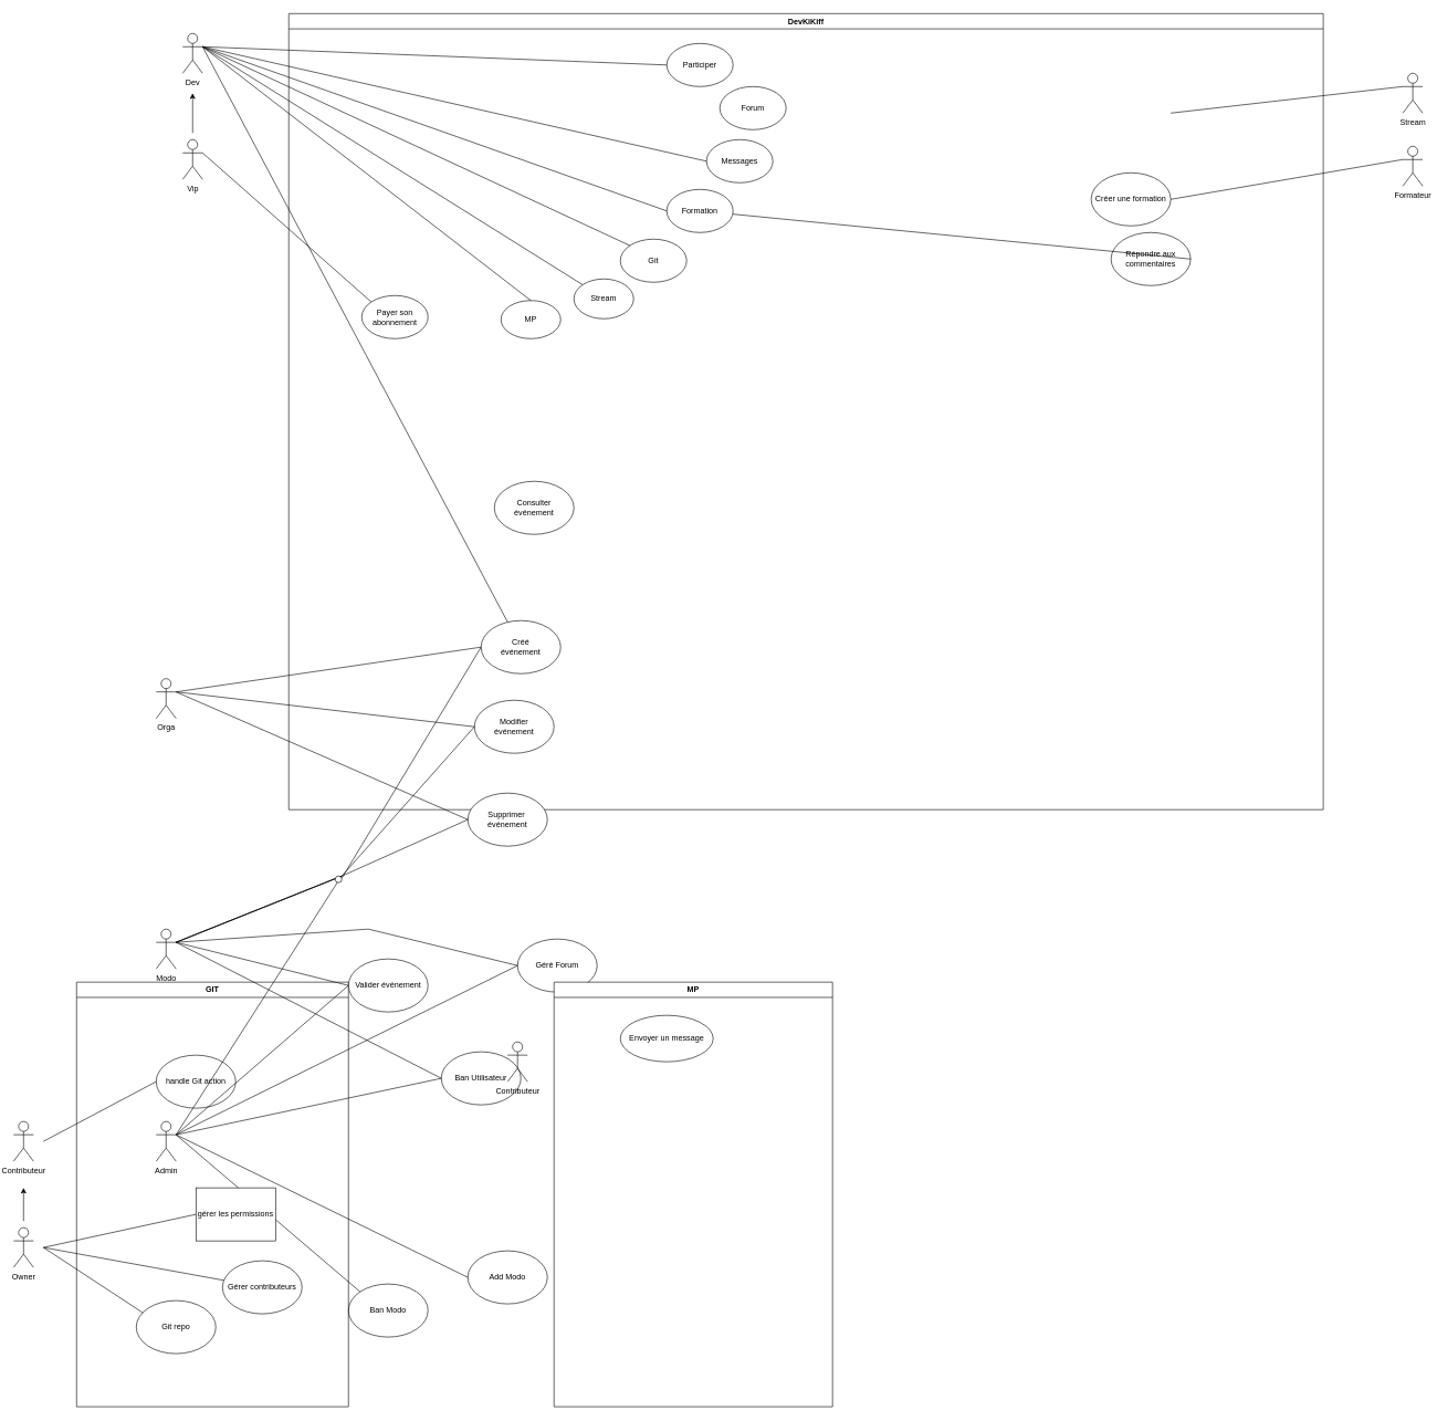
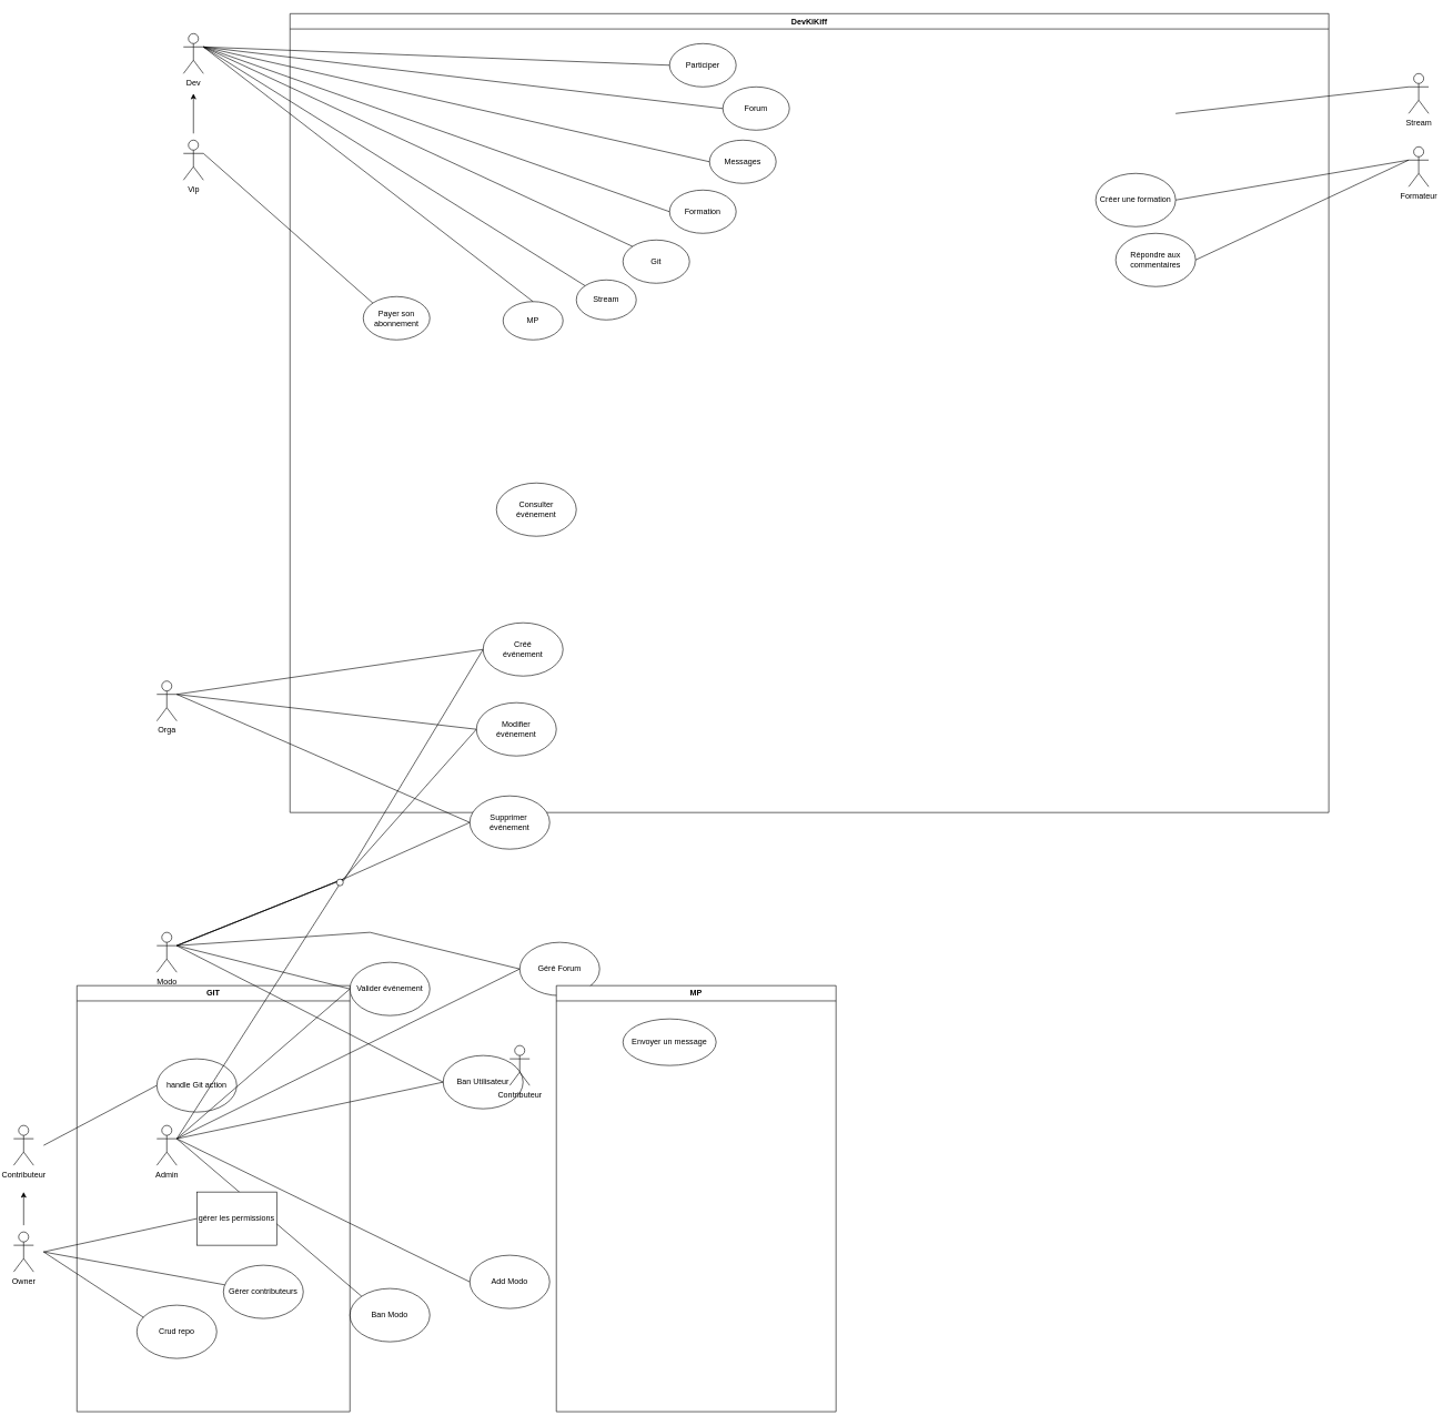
  <mxCell id="0" />
  <mxCell id="1" parent="0" />
  <mxCell id="2" value="DevKiKiff" style="swimlane;whiteSpace=wrap;html=1;" parent="1" vertex="1"><mxGeometry x="435" y="20" width="1560" height="1200" as="geometry" /></mxCell>
  <mxCell id="3" value="Participer" style="ellipse;whiteSpace=wrap;html=1;" parent="2" vertex="1"><mxGeometry x="570" y="45" width="100" height="65" as="geometry" /></mxCell>
  <mxCell id="4" value="Formation" style="ellipse;whiteSpace=wrap;html=1;" parent="2" vertex="1"><mxGeometry x="570" y="265" width="100" height="65" as="geometry" /></mxCell>
  <mxCell id="5" value="Forum" style="ellipse;whiteSpace=wrap;html=1;" parent="2" vertex="1"><mxGeometry x="650" y="110" width="100" height="65" as="geometry" /></mxCell>
  <mxCell id="6" value="Ban Modo" style="ellipse;whiteSpace=wrap;html=1;" parent="2" vertex="1"><mxGeometry x="90" y="1915" width="120" height="80" as="geometry" /></mxCell>
  <mxCell id="7" value="Messages" style="ellipse;whiteSpace=wrap;html=1;" parent="2" vertex="1"><mxGeometry x="630" y="190" width="100" height="65" as="geometry" /></mxCell>
  <mxCell id="8" value="Add Modo" style="ellipse;whiteSpace=wrap;html=1;" parent="2" vertex="1"><mxGeometry x="270" y="1865" width="120" height="80" as="geometry" /></mxCell>
  <mxCell id="9" value="Payer son abonnement" style="ellipse;whiteSpace=wrap;html=1;" parent="2" vertex="1"><mxGeometry x="110" y="425" width="100" height="65" as="geometry" /></mxCell>
  <mxCell id="10" value="Git" style="ellipse;whiteSpace=wrap;html=1;" parent="2" vertex="1"><mxGeometry x="500" y="340" width="100" height="65" as="geometry" /></mxCell>
  <mxCell id="11" value="Créer une formation" style="ellipse;whiteSpace=wrap;html=1;" parent="2" vertex="1"><mxGeometry x="1210" y="240" width="120" height="80" as="geometry" /></mxCell>
  <mxCell id="12" value="Stream" style="ellipse;whiteSpace=wrap;html=1;" parent="2" vertex="1"><mxGeometry x="430" y="400" width="90" height="60" as="geometry" /></mxCell>
  <mxCell id="13" value="Ban Utilisateur" style="ellipse;whiteSpace=wrap;html=1;" parent="2" vertex="1"><mxGeometry x="230" y="1565" width="120" height="80" as="geometry" /></mxCell>
  <mxCell id="14" value="MP" style="ellipse;whiteSpace=wrap;html=1;" parent="2" vertex="1"><mxGeometry x="320" y="432.5" width="90" height="57.5" as="geometry" /></mxCell>
  <mxCell id="15" value="Valider événement" style="ellipse;whiteSpace=wrap;html=1;" parent="2" vertex="1"><mxGeometry x="90" y="1425" width="120" height="80" as="geometry" /></mxCell>
  <mxCell id="16" value="Géré Forum" style="ellipse;whiteSpace=wrap;html=1;" parent="2" vertex="1"><mxGeometry x="345" y="1395" width="120" height="80" as="geometry" /></mxCell>
  <mxCell id="17" value="Consulter&lt;br&gt;événement" style="ellipse;whiteSpace=wrap;html=1;" parent="2" vertex="1"><mxGeometry x="310" y="705" width="120" height="80" as="geometry" /></mxCell>
  <mxCell id="18" value="Modifier&lt;br&gt;événement" style="ellipse;whiteSpace=wrap;html=1;" parent="2" vertex="1"><mxGeometry x="280" y="1035" width="120" height="80" as="geometry" /></mxCell>
  <mxCell id="19" value="Supprimer&amp;nbsp;&lt;br&gt;événement" style="ellipse;whiteSpace=wrap;html=1;" parent="2" vertex="1"><mxGeometry x="270" y="1175" width="120" height="80" as="geometry" /></mxCell>
  <mxCell id="20" value="Créé&lt;br&gt;événement" style="ellipse;whiteSpace=wrap;html=1;" parent="2" vertex="1"><mxGeometry x="290" y="915" width="120" height="80" as="geometry" /></mxCell>
  <mxCell id="21" value="Dev" style="shape=umlActor;verticalLabelPosition=bottom;verticalAlign=top;html=1;outlineConnect=0;" parent="1" vertex="1"><mxGeometry x="275" y="50" width="30" height="60" as="geometry" /></mxCell>
  <mxCell id="22" style="edgeStyle=orthogonalEdgeStyle;rounded=0;orthogonalLoop=1;jettySize=auto;html=1;" parent="1" edge="1"><mxGeometry relative="1" as="geometry"><mxPoint x="290" y="140" as="targetPoint" /><mxPoint x="290" y="200" as="sourcePoint" /></mxGeometry></mxCell>
  <mxCell id="23" value="Vip&lt;div&gt;&lt;br/&gt;&lt;/div&gt;" style="shape=umlActor;verticalLabelPosition=bottom;verticalAlign=top;html=1;outlineConnect=0;" parent="1" vertex="1"><mxGeometry x="275" y="210" width="30" height="60" as="geometry" /></mxCell>
  <mxCell id="24" value="" style="endArrow=none;html=1;rounded=0;exitX=1;exitY=0.333;exitDx=0;exitDy=0;exitPerimeter=0;entryX=0;entryY=0.5;entryDx=0;entryDy=0;" parent="1" source="21" target="3" edge="1"><mxGeometry width="50" height="50" relative="1" as="geometry"><mxPoint x="385" y="100" as="sourcePoint" /><mxPoint x="435" y="50" as="targetPoint" /></mxGeometry></mxCell>
  <mxCell id="25" value="Orga" style="shape=umlActor;verticalLabelPosition=bottom;verticalAlign=top;html=1;outlineConnect=0;" parent="1" vertex="1"><mxGeometry x="235" y="1022.5" width="30" height="60" as="geometry" /></mxCell>
- <mxCell id="26" value="" style="endArrow=none;html=1;rounded=0;exitX=1;exitY=0.333;exitDx=0;exitDy=0;exitPerimeter=0;" parent="1" source="21" target="20" edge="1"><mxGeometry width="50" height="50" relative="1" as="geometry"><mxPoint x="355" y="160" as="sourcePoint" /><mxPoint x="405" y="110" as="targetPoint" /></mxGeometry></mxCell>
+ <mxCell id="26" value="" style="endArrow=none;html=1;rounded=0;exitX=1;exitY=0.333;exitDx=0;exitDy=0;exitPerimeter=0;entryX=0;entryY=0.5;entryDx=0;entryDy=0;" parent="1" source="21" target="5" edge="1"><mxGeometry width="50" height="50" relative="1" as="geometry"><mxPoint x="355" y="160" as="sourcePoint" /><mxPoint x="405" y="110" as="targetPoint" /></mxGeometry></mxCell>
  <mxCell id="27" value="Modo" style="shape=umlActor;verticalLabelPosition=bottom;verticalAlign=top;html=1;outlineConnect=0;" parent="1" vertex="1"><mxGeometry x="235" y="1400" width="30" height="60" as="geometry" /></mxCell>
  <mxCell id="28" value="" style="endArrow=none;html=1;rounded=0;entryX=0;entryY=0.5;entryDx=0;entryDy=0;exitX=1;exitY=0.333;exitDx=0;exitDy=0;exitPerimeter=0;" parent="1" target="4" edge="1"><mxGeometry width="50" height="50" relative="1" as="geometry"><mxPoint x="305" y="70" as="sourcePoint" /><mxPoint x="395" y="190" as="targetPoint" /></mxGeometry></mxCell>
  <mxCell id="29" value="Admin&lt;div&gt;&lt;br&gt;&lt;/div&gt;" style="shape=umlActor;verticalLabelPosition=bottom;verticalAlign=top;html=1;outlineConnect=0;" parent="1" vertex="1"><mxGeometry x="235" y="1690" width="30" height="60" as="geometry" /></mxCell>
  <mxCell id="30" value="" style="endArrow=none;html=1;rounded=0;entryX=1;entryY=0.333;entryDx=0;entryDy=0;entryPerimeter=0;exitX=0;exitY=0.5;exitDx=0;exitDy=0;" parent="1" source="7" target="21" edge="1"><mxGeometry width="50" height="50" relative="1" as="geometry"><mxPoint x="605" y="380" as="sourcePoint" /><mxPoint x="655" y="330" as="targetPoint" /></mxGeometry></mxCell>
  <mxCell id="31" value="Stream" style="shape=umlActor;verticalLabelPosition=bottom;verticalAlign=top;html=1;outlineConnect=0;" parent="1" vertex="1"><mxGeometry x="2115" y="110" width="30" height="60" as="geometry" /></mxCell>
  <mxCell id="32" value="Formateur&lt;div&gt;&lt;br/&gt;&lt;/div&gt;" style="shape=umlActor;verticalLabelPosition=bottom;verticalAlign=top;html=1;outlineConnect=0;" parent="1" vertex="1"><mxGeometry x="2115" y="220" width="30" height="60" as="geometry" /></mxCell>
  <mxCell id="33" value="" style="endArrow=none;html=1;rounded=0;exitX=0;exitY=0;exitDx=0;exitDy=0;entryX=1;entryY=0.333;entryDx=0;entryDy=0;entryPerimeter=0;" parent="1" source="9" target="23" edge="1"><mxGeometry width="50" height="50" relative="1" as="geometry"><mxPoint x="815" y="330" as="sourcePoint" /><mxPoint x="865" y="280" as="targetPoint" /></mxGeometry></mxCell>
  <mxCell id="34" value="" style="endArrow=none;html=1;rounded=0;entryX=0;entryY=0.333;entryDx=0;entryDy=0;entryPerimeter=0;" parent="1" target="31" edge="1"><mxGeometry width="50" height="50" relative="1" as="geometry"><mxPoint x="1765" y="170" as="sourcePoint" /><mxPoint x="2155" y="130" as="targetPoint" /></mxGeometry></mxCell>
  <mxCell id="35" value="" style="endArrow=none;html=1;rounded=0;entryX=0;entryY=0;entryDx=0;entryDy=0;exitX=1;exitY=0.333;exitDx=0;exitDy=0;exitPerimeter=0;" parent="1" source="21" target="10" edge="1"><mxGeometry width="50" height="50" relative="1" as="geometry"><mxPoint x="795" y="270" as="sourcePoint" /><mxPoint x="845" y="220" as="targetPoint" /></mxGeometry></mxCell>
  <mxCell id="36" value="" style="endArrow=none;html=1;rounded=0;exitX=0;exitY=0;exitDx=0;exitDy=0;entryX=1;entryY=0.333;entryDx=0;entryDy=0;entryPerimeter=0;" parent="1" source="6" target="29" edge="1"><mxGeometry width="50" height="50" relative="1" as="geometry"><mxPoint x="655" y="1830" as="sourcePoint" /><mxPoint x="705" y="1780" as="targetPoint" /></mxGeometry></mxCell>
  <mxCell id="37" value="" style="endArrow=none;html=1;rounded=0;exitX=0;exitY=0;exitDx=0;exitDy=0;entryX=1;entryY=0.333;entryDx=0;entryDy=0;entryPerimeter=0;" parent="1" source="12" target="21" edge="1"><mxGeometry width="50" height="50" relative="1" as="geometry"><mxPoint x="825" y="290" as="sourcePoint" /><mxPoint x="875" y="240" as="targetPoint" /></mxGeometry></mxCell>
  <mxCell id="38" value="Répondre aux commentaires" style="ellipse;whiteSpace=wrap;html=1;" parent="1" vertex="1"><mxGeometry x="1675" y="350" width="120" height="80" as="geometry" /></mxCell>
  <mxCell id="39" value="" style="endArrow=none;html=1;rounded=0;exitX=0.5;exitY=0;exitDx=0;exitDy=0;entryX=1;entryY=0.333;entryDx=0;entryDy=0;entryPerimeter=0;" parent="1" source="14" target="21" edge="1"><mxGeometry width="50" height="50" relative="1" as="geometry"><mxPoint x="845" y="390" as="sourcePoint" /><mxPoint x="895" y="340" as="targetPoint" /></mxGeometry></mxCell>
  <mxCell id="40" value="" style="endArrow=none;html=1;rounded=0;exitX=0;exitY=0.5;exitDx=0;exitDy=0;entryX=1;entryY=0.333;entryDx=0;entryDy=0;entryPerimeter=0;" parent="1" source="8" target="29" edge="1"><mxGeometry width="50" height="50" relative="1" as="geometry"><mxPoint x="585" y="1800" as="sourcePoint" /><mxPoint x="635" y="1750" as="targetPoint" /></mxGeometry></mxCell>
  <mxCell id="41" value="GIT" style="swimlane;whiteSpace=wrap;html=1;" parent="1" vertex="1"><mxGeometry x="115" y="1480" width="410" height="640" as="geometry" /></mxCell>
- <mxCell id="42" value="Git repo" style="ellipse;whiteSpace=wrap;html=1;" parent="41" vertex="1"><mxGeometry x="90" y="480" width="120" height="80" as="geometry" /></mxCell>
+ <mxCell id="42" value="Crud repo" style="ellipse;whiteSpace=wrap;html=1;" parent="41" vertex="1"><mxGeometry x="90" y="480" width="120" height="80" as="geometry" /></mxCell>
  <mxCell id="43" value="handle Git action" style="ellipse;whiteSpace=wrap;html=1;" parent="41" vertex="1"><mxGeometry x="120" y="110" width="120" height="80" as="geometry" /></mxCell>
  <mxCell id="44" value="gérer les permissions" style="whiteSpace=wrap;html=1;rounded=0;" parent="41" vertex="1"><mxGeometry x="180" y="310" width="120" height="80" as="geometry" /></mxCell>
  <mxCell id="45" value="Gérer contributeurs" style="ellipse;whiteSpace=wrap;html=1;" parent="41" vertex="1"><mxGeometry x="220" y="420" width="120" height="80" as="geometry" /></mxCell>
  <mxCell id="46" value="" style="endArrow=none;html=1;rounded=0;entryX=0;entryY=0.333;entryDx=0;entryDy=0;entryPerimeter=0;exitX=1;exitY=0.5;exitDx=0;exitDy=0;" parent="1" source="11" target="32" edge="1"><mxGeometry width="50" height="50" relative="1" as="geometry"><mxPoint x="1765" y="280" as="sourcePoint" /><mxPoint x="2115" y="240" as="targetPoint" /></mxGeometry></mxCell>
  <mxCell id="47" style="edgeStyle=orthogonalEdgeStyle;rounded=0;orthogonalLoop=1;jettySize=auto;html=1;" parent="1" edge="1"><mxGeometry relative="1" as="geometry"><mxPoint x="35" y="1790" as="targetPoint" /><mxPoint x="35" y="1840" as="sourcePoint" /></mxGeometry></mxCell>
  <mxCell id="48" value="" style="endArrow=none;html=1;rounded=0;exitX=1;exitY=0.333;exitDx=0;exitDy=0;exitPerimeter=0;entryX=0;entryY=0.5;entryDx=0;entryDy=0;" parent="1" source="29" target="16" edge="1"><mxGeometry width="50" height="50" relative="1" as="geometry"><mxPoint x="525" y="1750" as="sourcePoint" /><mxPoint x="575" y="1700" as="targetPoint" /></mxGeometry></mxCell>
  <mxCell id="49" value="Owner" style="shape=umlActor;verticalLabelPosition=bottom;verticalAlign=top;html=1;outlineConnect=0;" parent="1" vertex="1"><mxGeometry x="20" y="1850" width="30" height="60" as="geometry" /></mxCell>
- <mxCell id="50" value="" style="endArrow=none;html=1;rounded=0;exitX=1;exitY=0.5;exitDx=0;exitDy=0;" parent="1" source="38" target="4" edge="1"><mxGeometry width="50" height="50" relative="1" as="geometry"><mxPoint x="1935" y="380" as="sourcePoint" /><mxPoint x="1985" y="330" as="targetPoint" /></mxGeometry></mxCell>
+ <mxCell id="50" value="" style="endArrow=none;html=1;rounded=0;entryX=0;entryY=0.333;entryDx=0;entryDy=0;entryPerimeter=0;exitX=1;exitY=0.5;exitDx=0;exitDy=0;" parent="1" source="38" target="32" edge="1"><mxGeometry width="50" height="50" relative="1" as="geometry"><mxPoint x="1935" y="380" as="sourcePoint" /><mxPoint x="1985" y="330" as="targetPoint" /></mxGeometry></mxCell>
  <mxCell id="51" value="Contributeur" style="shape=umlActor;verticalLabelPosition=bottom;verticalAlign=top;html=1;outlineConnect=0;" parent="1" vertex="1"><mxGeometry x="20" y="1690" width="30" height="60" as="geometry" /></mxCell>
  <mxCell id="52" value="" style="endArrow=none;html=1;rounded=0;exitX=1;exitY=0.333;exitDx=0;exitDy=0;exitPerimeter=0;entryX=0;entryY=0.5;entryDx=0;entryDy=0;" parent="1" source="29" target="13" edge="1"><mxGeometry width="50" height="50" relative="1" as="geometry"><mxPoint x="535" y="1760" as="sourcePoint" /><mxPoint x="585" y="1710" as="targetPoint" /></mxGeometry></mxCell>
  <mxCell id="53" value="" style="endArrow=none;html=1;rounded=0;entryX=0;entryY=0.5;entryDx=0;entryDy=0;" parent="1" target="43" edge="1"><mxGeometry width="50" height="50" relative="1" as="geometry"><mxPoint x="65" y="1720" as="sourcePoint" /><mxPoint x="545" y="1760" as="targetPoint" /></mxGeometry></mxCell>
  <mxCell id="54" value="" style="endArrow=none;html=1;rounded=0;exitX=1;exitY=0.333;exitDx=0;exitDy=0;exitPerimeter=0;entryX=0;entryY=0.5;entryDx=0;entryDy=0;" parent="1" source="29" target="15" edge="1"><mxGeometry width="50" height="50" relative="1" as="geometry"><mxPoint x="515" y="1740" as="sourcePoint" /><mxPoint x="565" y="1690" as="targetPoint" /></mxGeometry></mxCell>
  <mxCell id="55" value="" style="endArrow=none;html=1;rounded=0;entryX=0;entryY=0.5;entryDx=0;entryDy=0;" parent="1" target="44" edge="1"><mxGeometry width="50" height="50" relative="1" as="geometry"><mxPoint x="65" y="1880" as="sourcePoint" /><mxPoint x="545" y="1760" as="targetPoint" /></mxGeometry></mxCell>
  <mxCell id="56" value="" style="endArrow=none;html=1;rounded=0;entryX=0;entryY=0.5;entryDx=0;entryDy=0;exitX=1;exitY=0.333;exitDx=0;exitDy=0;exitPerimeter=0;" parent="1" source="27" target="16" edge="1"><mxGeometry width="50" height="50" relative="1" as="geometry"><mxPoint x="625" y="1580" as="sourcePoint" /><mxPoint x="695" y="1530" as="targetPoint" /><Array as="points"><mxPoint x="555" y="1400" /></Array></mxGeometry></mxCell>
  <mxCell id="57" value="" style="endArrow=none;html=1;rounded=0;" parent="1" target="45" edge="1"><mxGeometry width="50" height="50" relative="1" as="geometry"><mxPoint x="65" y="1880" as="sourcePoint" /><mxPoint x="545" y="1760" as="targetPoint" /></mxGeometry></mxCell>
  <mxCell id="58" value="" style="endArrow=none;html=1;rounded=0;exitX=1;exitY=0.333;exitDx=0;exitDy=0;exitPerimeter=0;entryX=0;entryY=0.5;entryDx=0;entryDy=0;" parent="1" source="27" target="15" edge="1"><mxGeometry width="50" height="50" relative="1" as="geometry"><mxPoint x="635" y="1590" as="sourcePoint" /><mxPoint x="705" y="1540" as="targetPoint" /></mxGeometry></mxCell>
  <mxCell id="59" value="" style="endArrow=none;html=1;rounded=0;entryX=0.083;entryY=0.229;entryDx=0;entryDy=0;entryPerimeter=0;" parent="1" target="42" edge="1"><mxGeometry width="50" height="50" relative="1" as="geometry"><mxPoint x="65" y="1880" as="sourcePoint" /><mxPoint x="545" y="1760" as="targetPoint" /></mxGeometry></mxCell>
  <mxCell id="60" value="" style="endArrow=none;html=1;rounded=0;entryX=0;entryY=0.5;entryDx=0;entryDy=0;exitX=1;exitY=0.333;exitDx=0;exitDy=0;exitPerimeter=0;" parent="1" source="27" target="13" edge="1"><mxGeometry width="50" height="50" relative="1" as="geometry"><mxPoint x="645" y="1600" as="sourcePoint" /><mxPoint x="715" y="1550" as="targetPoint" /></mxGeometry></mxCell>
  <mxCell id="61" value="MP" style="swimlane;whiteSpace=wrap;html=1;" parent="1" vertex="1"><mxGeometry x="835" y="1480" width="420" height="640" as="geometry" /></mxCell>
  <mxCell id="62" value="Envoyer un message" style="ellipse;whiteSpace=wrap;html=1;" parent="61" vertex="1"><mxGeometry x="100" y="50" width="140" height="70" as="geometry" /></mxCell>
  <mxCell id="63" value="" style="endArrow=none;html=1;rounded=0;exitX=1;exitY=0.333;exitDx=0;exitDy=0;exitPerimeter=0;entryX=0;entryY=0.5;entryDx=0;entryDy=0;" parent="1" source="25" target="20" edge="1"><mxGeometry width="50" height="50" relative="1" as="geometry"><mxPoint x="505" y="1050" as="sourcePoint" /><mxPoint x="625" y="970" as="targetPoint" /><Array as="points" /></mxGeometry></mxCell>
  <mxCell id="64" value="Contributeur" style="shape=umlActor;verticalLabelPosition=bottom;verticalAlign=top;html=1;outlineConnect=0;" parent="1" vertex="1"><mxGeometry x="765" y="1570" width="30" height="60" as="geometry" /></mxCell>
  <mxCell id="65" value="" style="endArrow=none;html=1;rounded=0;exitX=1;exitY=0.333;exitDx=0;exitDy=0;exitPerimeter=0;entryX=0;entryY=0.5;entryDx=0;entryDy=0;" parent="1" source="25" target="18" edge="1"><mxGeometry width="50" height="50" relative="1" as="geometry"><mxPoint x="515" y="1060" as="sourcePoint" /><mxPoint x="635" y="980" as="targetPoint" /><Array as="points" /></mxGeometry></mxCell>
  <mxCell id="66" value="" style="endArrow=none;html=1;rounded=0;exitX=1;exitY=0.333;exitDx=0;exitDy=0;exitPerimeter=0;entryX=0;entryY=0.5;entryDx=0;entryDy=0;" parent="1" source="25" target="19" edge="1"><mxGeometry width="50" height="50" relative="1" as="geometry"><mxPoint x="525" y="1070" as="sourcePoint" /><mxPoint x="645" y="990" as="targetPoint" /><Array as="points" /></mxGeometry></mxCell>
  <mxCell id="67" value="" style="endArrow=none;html=1;rounded=0;exitX=1;exitY=0.333;exitDx=0;exitDy=0;exitPerimeter=0;entryX=0;entryY=0.5;entryDx=0;entryDy=0;" parent="1" source="27" target="18" edge="1"><mxGeometry width="50" height="50" relative="1" as="geometry"><mxPoint x="505" y="1300" as="sourcePoint" /><mxPoint x="555" y="1250" as="targetPoint" /><Array as="points"><mxPoint x="515" y="1320" /></Array></mxGeometry></mxCell>
  <mxCell id="68" value="" style="endArrow=none;html=1;rounded=0;exitX=1;exitY=0.333;exitDx=0;exitDy=0;exitPerimeter=0;entryX=0;entryY=0.5;entryDx=0;entryDy=0;" parent="1" source="27" target="19" edge="1"><mxGeometry width="50" height="50" relative="1" as="geometry"><mxPoint x="515" y="1310" as="sourcePoint" /><mxPoint x="565" y="1260" as="targetPoint" /><Array as="points"><mxPoint x="515" y="1320" /></Array></mxGeometry></mxCell>
  <mxCell id="69" value="" style="endArrow=none;html=1;rounded=0;exitX=1;exitY=0.333;exitDx=0;exitDy=0;exitPerimeter=0;entryX=0;entryY=0.5;entryDx=0;entryDy=0;" parent="1" source="72" target="20" edge="1"><mxGeometry width="50" height="50" relative="1" as="geometry"><mxPoint x="495" y="1290" as="sourcePoint" /><mxPoint x="545" y="1240" as="targetPoint" /><Array as="points" /></mxGeometry></mxCell>
  <mxCell id="70" value="" style="endArrow=none;html=1;rounded=0;exitX=1;exitY=0.333;exitDx=0;exitDy=0;exitPerimeter=0;entryX=1;entryY=0;entryDx=0;entryDy=0;" parent="1" source="29" target="72" edge="1"><mxGeometry width="50" height="50" relative="1" as="geometry"><mxPoint x="265" y="1620" as="sourcePoint" /><mxPoint x="515" y="1330" as="targetPoint" /></mxGeometry></mxCell>
  <mxCell id="71" value="" style="endArrow=none;html=1;rounded=0;exitX=1;exitY=0.333;exitDx=0;exitDy=0;exitPerimeter=0;entryX=0;entryY=0.5;entryDx=0;entryDy=0;" parent="1" source="27" target="72" edge="1"><mxGeometry width="50" height="50" relative="1" as="geometry"><mxPoint x="265" y="1420" as="sourcePoint" /><mxPoint x="725" y="960" as="targetPoint" /><Array as="points"><mxPoint x="515" y="1320" /></Array></mxGeometry></mxCell>
  <mxCell id="72" value="" style="ellipse;whiteSpace=wrap;html=1;aspect=fixed;" parent="1" vertex="1"><mxGeometry x="505" y="1320" width="10" height="10" as="geometry" /></mxCell>
